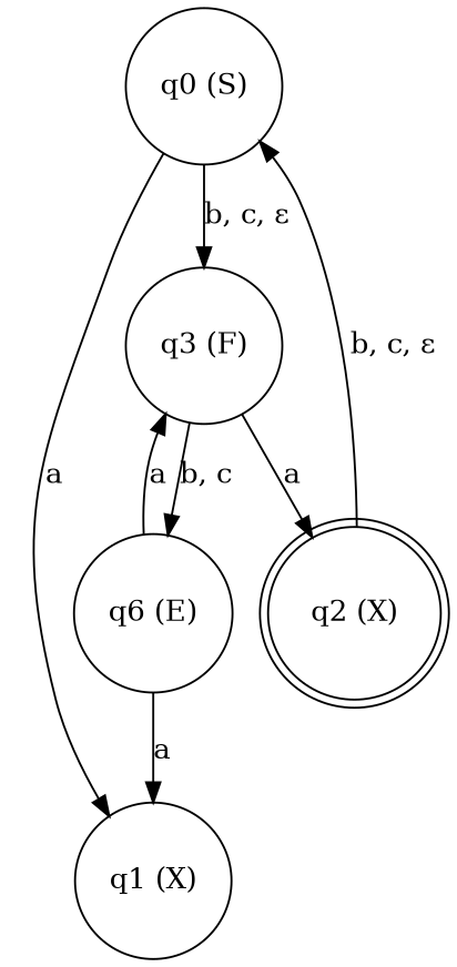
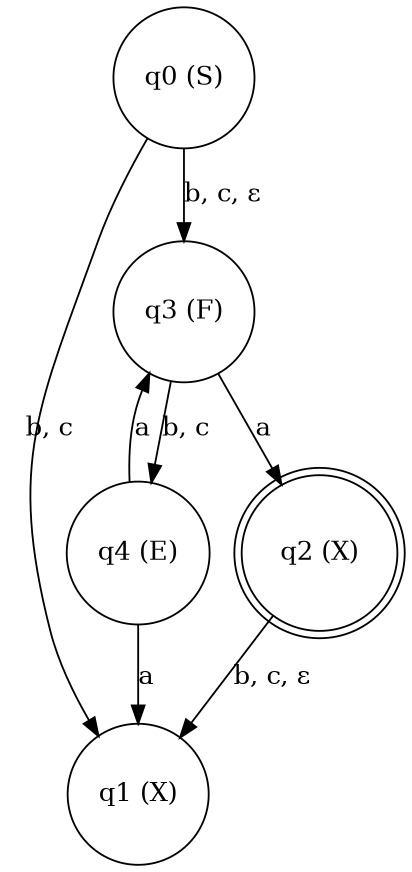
  digraph {
    rankdir=TB
    node [shape=circle]
    n1 [label="q0 (S)"]
    n2 [label="q1 (X)"]
    n3 [label="q3 (F)"]
    n4 [label="q2 (X)" shape=doublecircle]
-   n5 [label="q6 (E)"]
-   n1 -> n2 [label=a]
+   n5 [label="q4 (E)"]
+   n1 -> n2 [label="b, c"]
    n1 -> n3 [label="b, c, ε"]
    n3 -> n4 [label=a]
    n3 -> n5 [label="b, c"]
-   n4 -> n1 [label="b, c, ε"]
+   n4 -> n2 [label="b, c, ε"]
    n5 -> n2 [label=a]
    n5 -> n3 [label=a]
  }
